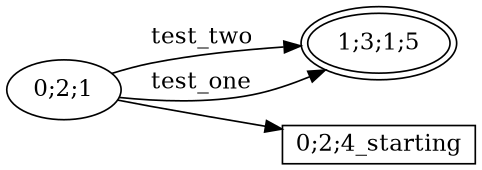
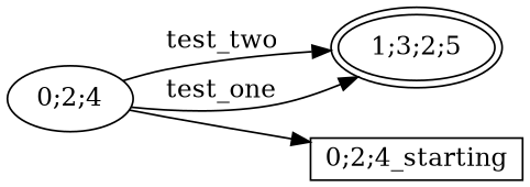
  digraph {
    rankdir=LR
-   n1 [is_final=True is_start=False label="1;3;1;5" peripheries=2]
-   n2 [is_final=False is_start=True label="0;2;1" peripheries=1]
+   n1 [is_final=True is_start=False label="1;3;2;5" peripheries=2]
+   n2 [is_final=False is_start=True label="0;2;4" peripheries=1]
    "0;2;4_starting" [height=0.0 shape=None width=0.0]
    n2 -> n1 [label=test_two]
    n2 -> n1 [label=test_one]
    n2 -> "0;2;4_starting"
  }
